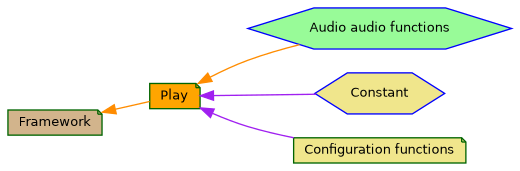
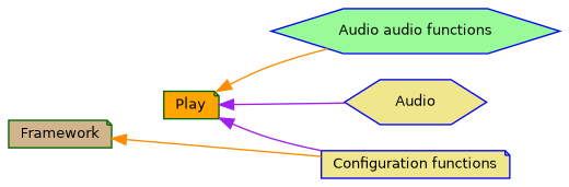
  digraph {
    rankdir=LR
    node [color=blue fillcolor=khaki fontname=Helvetica fontsize=10 shape=note style=filled]
    edge [color=darkorange dir=back fontname=Helvetica fontsize=10 labelfontname=Helvetica labelfontsize=10 shape=plaintext style=solid]
    n1 [color=darkgreen fillcolor=tan height=0.2 label=Framework width=0.4]
    n2 [color=darkgreen fillcolor=orange fontcolor=black height=0.2 label=Play width=0.4]
    n3 [fillcolor=palegreen height=0.2 label="Audio audio functions" shape=hexagon width=0.4]
-   n4 [color=darkgreen height=0.2 label="Configuration functions" width=0.4]
-   n5 [height=0.2 label=Constant shape=hexagon width=0.4]
-   n1 -> n2
+   n4 [height=0.2 label="Configuration functions" width=0.4]
+   n5 [height=0.2 label=Audio shape=hexagon width=0.4]
+   n1 -> n4
    n2 -> n3
    n2 -> n4 [color=purple]
    n2 -> n5 [color=purple]
  }
